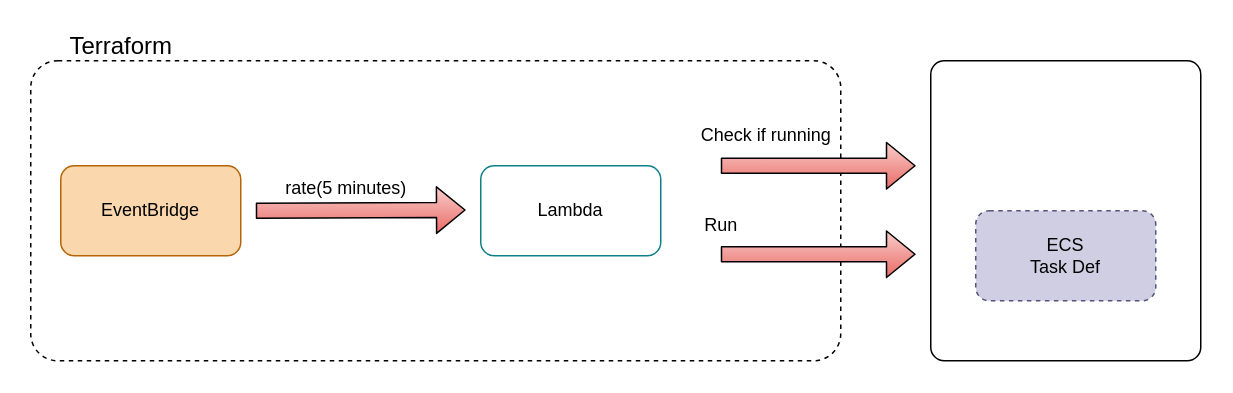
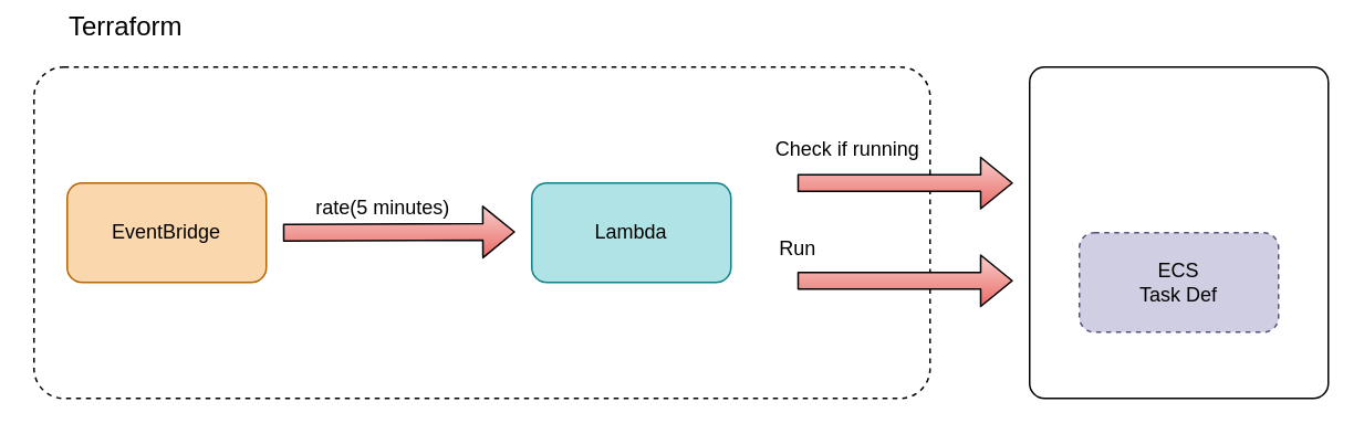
  <mxCell id="0" />
  <mxCell id="1" parent="0" />
  <mxCell id="2" value="" style="rounded=1;whiteSpace=wrap;html=1;dashed=1;strokeWidth=1;arcSize=9;" vertex="1" parent="1"><mxGeometry x="20" y="40" width="540" height="200" as="geometry" /></mxCell>
  <mxCell id="3" value="" style="rounded=1;whiteSpace=wrap;html=1;arcSize=5;" vertex="1" parent="1"><mxGeometry x="620" y="40" width="180" height="200" as="geometry" /></mxCell>
- <mxCell id="4" value="Lambda" style="rounded=1;whiteSpace=wrap;html=1;fillColor=#ffffff;strokeColor=#0e8088;" vertex="1" parent="1"><mxGeometry x="320" y="110" width="120" height="60" as="geometry" /></mxCell>
+ <mxCell id="4" value="Lambda" style="rounded=1;whiteSpace=wrap;html=1;fillColor=#b0e3e6;strokeColor=#0e8088;" vertex="1" parent="1"><mxGeometry x="320" y="110" width="120" height="60" as="geometry" /></mxCell>
  <mxCell id="5" value="ECS&lt;br&gt;Task Def" style="rounded=1;whiteSpace=wrap;html=1;fillColor=#d0cee2;strokeColor=#56517e;dashed=1;" vertex="1" parent="1"><mxGeometry x="650" y="140" width="120" height="60" as="geometry" /></mxCell>
  <mxCell id="6" value="EventBridge" style="rounded=1;whiteSpace=wrap;html=1;fontStyle=0;fillColor=#fad7ac;strokeColor=#b46504;" vertex="1" parent="1"><mxGeometry x="40" y="110" width="120" height="60" as="geometry" /></mxCell>
  <mxCell id="7" value="rate(5 minutes)" style="text;html=1;resizable=0;autosize=1;align=center;verticalAlign=middle;points=[];fillColor=none;strokeColor=none;rounded=0;" vertex="1" parent="1"><mxGeometry x="180" y="115" width="100" height="20" as="geometry" /></mxCell>
  <mxCell id="8" value="" style="shape=flexArrow;endArrow=classic;html=1;fillColor=#f8cecc;gradientColor=#ea6b66;" edge="1" parent="1"><mxGeometry width="50" height="50" relative="1" as="geometry"><mxPoint x="170" y="140" as="sourcePoint" /><mxPoint x="310" y="139.5" as="targetPoint" /></mxGeometry></mxCell>
  <mxCell id="9" value="" style="shape=flexArrow;endArrow=classic;html=1;fillColor=#f8cecc;gradientColor=#ea6b66;" edge="1" parent="1"><mxGeometry width="50" height="50" relative="1" as="geometry"><mxPoint x="480" y="110" as="sourcePoint" /><mxPoint x="610" y="110" as="targetPoint" /></mxGeometry></mxCell>
  <mxCell id="10" value="Check if running" style="text;html=1;resizable=0;autosize=1;align=center;verticalAlign=middle;points=[];fillColor=none;strokeColor=none;rounded=0;" vertex="1" parent="1"><mxGeometry x="460" y="80" width="100" height="20" as="geometry" /></mxCell>
  <mxCell id="11" value="" style="shape=flexArrow;endArrow=classic;html=1;fillColor=#f8cecc;gradientColor=#ea6b66;" edge="1" parent="1"><mxGeometry width="50" height="50" relative="1" as="geometry"><mxPoint x="480" y="169" as="sourcePoint" /><mxPoint x="610" y="169" as="targetPoint" /></mxGeometry></mxCell>
  <mxCell id="12" value="Run" style="text;html=1;resizable=0;autosize=1;align=center;verticalAlign=middle;points=[];fillColor=none;strokeColor=none;rounded=0;" vertex="1" parent="1"><mxGeometry x="460" y="140" width="40" height="20" as="geometry" /></mxCell>
- <mxCell id="13" value="Terraform" style="text;html=1;resizable=0;autosize=1;align=center;verticalAlign=middle;points=[];fillColor=none;strokeColor=none;rounded=0;dashed=1;fontSize=16;" vertex="1" parent="1"><mxGeometry x="40" y="20" width="80" height="20" as="geometry" /></mxCell>
+ <mxCell id="13" value="Terraform" style="text;html=1;resizable=0;autosize=1;align=center;verticalAlign=middle;points=[];fillColor=none;strokeColor=none;rounded=0;dashed=1;fontSize=16;" vertex="1" parent="1"><mxGeometry x="35" y="5" width="80" height="20" as="geometry" /></mxCell>
